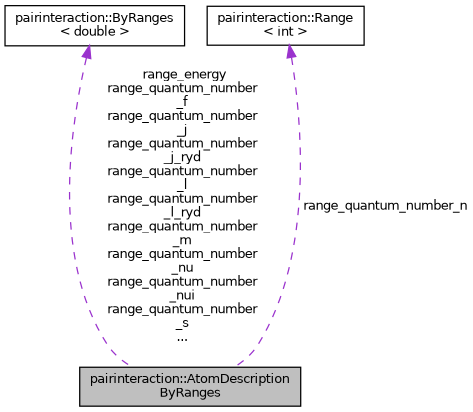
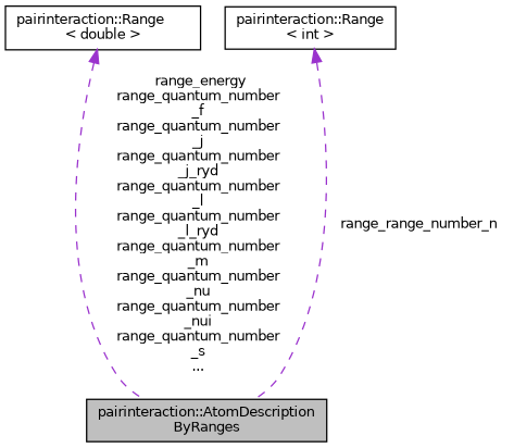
  digraph {
    node [color=black fontname=Helvetica fontsize=10 shape=record]
    edge [color=darkorchid3 dir=back fontname=Helvetica fontsize=10 labelfontname=Helvetica labelfontsize=10 style=dashed]
    n1 [fillcolor=grey75 fontcolor=black height=0.2 label="pairinteraction::AtomDescription\lByRanges" style=filled width=0.4]
-   n2 [height=0.2 label="pairinteraction::ByRanges\l\< double \>" width=0.4]
+   n2 [height=0.2 label="pairinteraction::Range\l\< double \>" width=0.4]
    n3 [height=0.2 label="pairinteraction::Range\l\< int \>" width=0.4]
    n2 -> n1 [label=" range_energy\nrange_quantum_number\l_f\nrange_quantum_number\l_j\nrange_quantum_number\l_j_ryd\nrange_quantum_number\l_l\nrange_quantum_number\l_l_ryd\nrange_quantum_number\l_m\nrange_quantum_number\l_nu\nrange_quantum_number\l_nui\nrange_quantum_number\l_s\n..."]
-   n3 -> n1 [label=" range_quantum_number_n"]
+   n3 -> n1 [label=" range_range_number_n"]
  }
